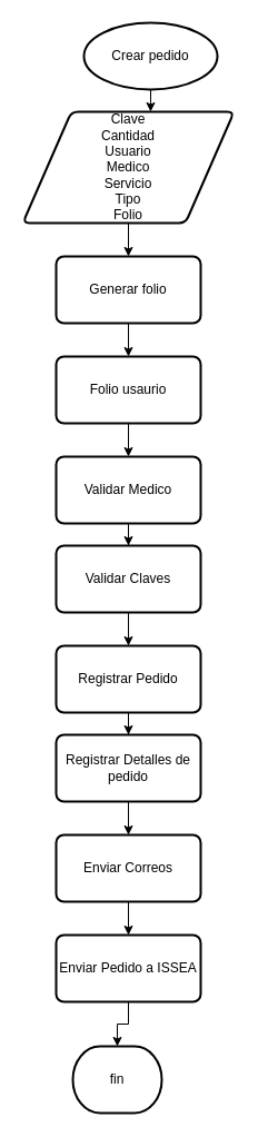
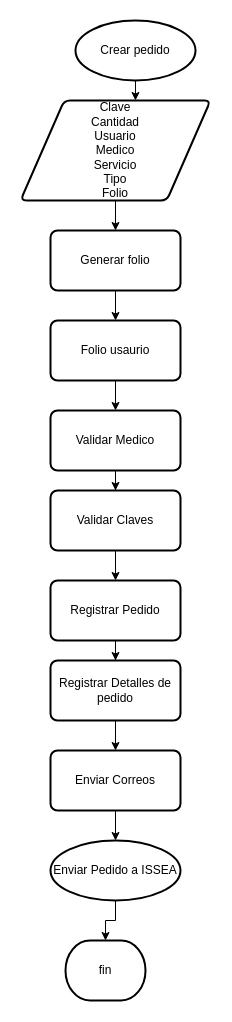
  <mxCell id="0" />
  <mxCell id="1" parent="0" />
  <mxCell id="2" value="Crear pedido" style="strokeWidth=2;html=1;shape=mxgraph.flowchart.start_2;whiteSpace=wrap;" vertex="1" parent="1"><mxGeometry x="75" y="20" width="120" height="60" as="geometry" /></mxCell>
  <mxCell id="3" style="edgeStyle=orthogonalEdgeStyle;rounded=0;orthogonalLoop=1;jettySize=auto;html=1;exitX=0.5;exitY=1;exitDx=0;exitDy=0;" edge="1" parent="1" source="4" target="6"><mxGeometry relative="1" as="geometry" /></mxCell>
  <mxCell id="4" value="Clave&lt;div&gt;&amp;nbsp;Cantidad&amp;nbsp;&lt;/div&gt;&lt;div&gt;Usuario&lt;/div&gt;&lt;div&gt;&amp;nbsp;Medico&amp;nbsp;&lt;/div&gt;&lt;div&gt;Servicio&lt;/div&gt;&lt;div&gt;Tipo&lt;/div&gt;&lt;div&gt;Folio&lt;/div&gt;" style="shape=parallelogram;html=1;strokeWidth=2;perimeter=parallelogramPerimeter;whiteSpace=wrap;rounded=1;arcSize=12;size=0.23;" vertex="1" parent="1"><mxGeometry x="20" y="100" width="190" height="100" as="geometry" /></mxCell>
  <mxCell id="5" value="" style="edgeStyle=orthogonalEdgeStyle;rounded=0;orthogonalLoop=1;jettySize=auto;html=1;" edge="1" parent="1" source="6" target="9"><mxGeometry relative="1" as="geometry" /></mxCell>
  <mxCell id="6" value="Generar folio" style="rounded=1;whiteSpace=wrap;html=1;absoluteArcSize=1;arcSize=14;strokeWidth=2;" vertex="1" parent="1"><mxGeometry x="50" y="230" width="130" height="60" as="geometry" /></mxCell>
  <mxCell id="7" style="edgeStyle=orthogonalEdgeStyle;rounded=0;orthogonalLoop=1;jettySize=auto;html=1;exitX=0.5;exitY=1;exitDx=0;exitDy=0;exitPerimeter=0;entryX=0.605;entryY=0;entryDx=0;entryDy=0;entryPerimeter=0;" edge="1" parent="1" source="2" target="4"><mxGeometry relative="1" as="geometry" /></mxCell>
  <mxCell id="8" value="" style="edgeStyle=orthogonalEdgeStyle;rounded=0;orthogonalLoop=1;jettySize=auto;html=1;" edge="1" parent="1" source="9" target="11"><mxGeometry relative="1" as="geometry" /></mxCell>
  <mxCell id="9" value="Folio usaurio" style="rounded=1;whiteSpace=wrap;html=1;absoluteArcSize=1;arcSize=14;strokeWidth=2;" vertex="1" parent="1"><mxGeometry x="50" y="320" width="130" height="60" as="geometry" /></mxCell>
  <mxCell id="10" value="" style="edgeStyle=orthogonalEdgeStyle;rounded=0;orthogonalLoop=1;jettySize=auto;html=1;" edge="1" parent="1" source="11" target="13"><mxGeometry relative="1" as="geometry" /></mxCell>
  <mxCell id="11" value="Validar Medico" style="rounded=1;whiteSpace=wrap;html=1;absoluteArcSize=1;arcSize=14;strokeWidth=2;" vertex="1" parent="1"><mxGeometry x="50" y="410" width="130" height="60" as="geometry" /></mxCell>
  <mxCell id="12" value="" style="edgeStyle=orthogonalEdgeStyle;rounded=0;orthogonalLoop=1;jettySize=auto;html=1;" edge="1" parent="1" source="13" target="15"><mxGeometry relative="1" as="geometry" /></mxCell>
  <mxCell id="13" value="Validar Claves" style="rounded=1;whiteSpace=wrap;html=1;absoluteArcSize=1;arcSize=14;strokeWidth=2;" vertex="1" parent="1"><mxGeometry x="50" y="490" width="130" height="60" as="geometry" /></mxCell>
  <mxCell id="14" value="" style="edgeStyle=orthogonalEdgeStyle;rounded=0;orthogonalLoop=1;jettySize=auto;html=1;" edge="1" parent="1" source="15" target="17"><mxGeometry relative="1" as="geometry" /></mxCell>
  <mxCell id="15" value="Registrar Pedido" style="rounded=1;whiteSpace=wrap;html=1;absoluteArcSize=1;arcSize=14;strokeWidth=2;" vertex="1" parent="1"><mxGeometry x="50" y="580" width="130" height="60" as="geometry" /></mxCell>
  <mxCell id="16" value="" style="edgeStyle=orthogonalEdgeStyle;rounded=0;orthogonalLoop=1;jettySize=auto;html=1;" edge="1" parent="1" source="17" target="19"><mxGeometry relative="1" as="geometry" /></mxCell>
  <mxCell id="17" value="Registrar Detalles de pedido" style="rounded=1;whiteSpace=wrap;html=1;absoluteArcSize=1;arcSize=14;strokeWidth=2;" vertex="1" parent="1"><mxGeometry x="50" y="660" width="130" height="60" as="geometry" /></mxCell>
  <mxCell id="18" value="" style="edgeStyle=orthogonalEdgeStyle;rounded=0;orthogonalLoop=1;jettySize=auto;html=1;" edge="1" parent="1" source="19" target="21"><mxGeometry relative="1" as="geometry" /></mxCell>
  <mxCell id="19" value="Enviar Correos" style="rounded=1;whiteSpace=wrap;html=1;absoluteArcSize=1;arcSize=14;strokeWidth=2;" vertex="1" parent="1"><mxGeometry x="50" y="750" width="130" height="60" as="geometry" /></mxCell>
  <mxCell id="20" value="" style="edgeStyle=orthogonalEdgeStyle;rounded=0;orthogonalLoop=1;jettySize=auto;html=1;" edge="1" parent="1" source="21" target="22"><mxGeometry relative="1" as="geometry" /></mxCell>
- <mxCell id="21" value="Enviar Pedido a ISSEA" style="rounded=1;whiteSpace=wrap;html=1;absoluteArcSize=1;arcSize=14;strokeWidth=2;" vertex="1" parent="1"><mxGeometry x="50" y="840" width="130" height="60" as="geometry" /></mxCell>
+ <mxCell id="21" value="Enviar Pedido a ISSEA" style="ellipse;whiteSpace=wrap;html=1;absoluteArcSize=1;arcSize=14;strokeWidth=2;" vertex="1" parent="1"><mxGeometry x="50" y="840" width="130" height="60" as="geometry" /></mxCell>
  <mxCell id="22" value="fin" style="strokeWidth=2;html=1;shape=mxgraph.flowchart.terminator;whiteSpace=wrap;" vertex="1" parent="1"><mxGeometry x="65" y="940" width="80" height="60" as="geometry" /></mxCell>
